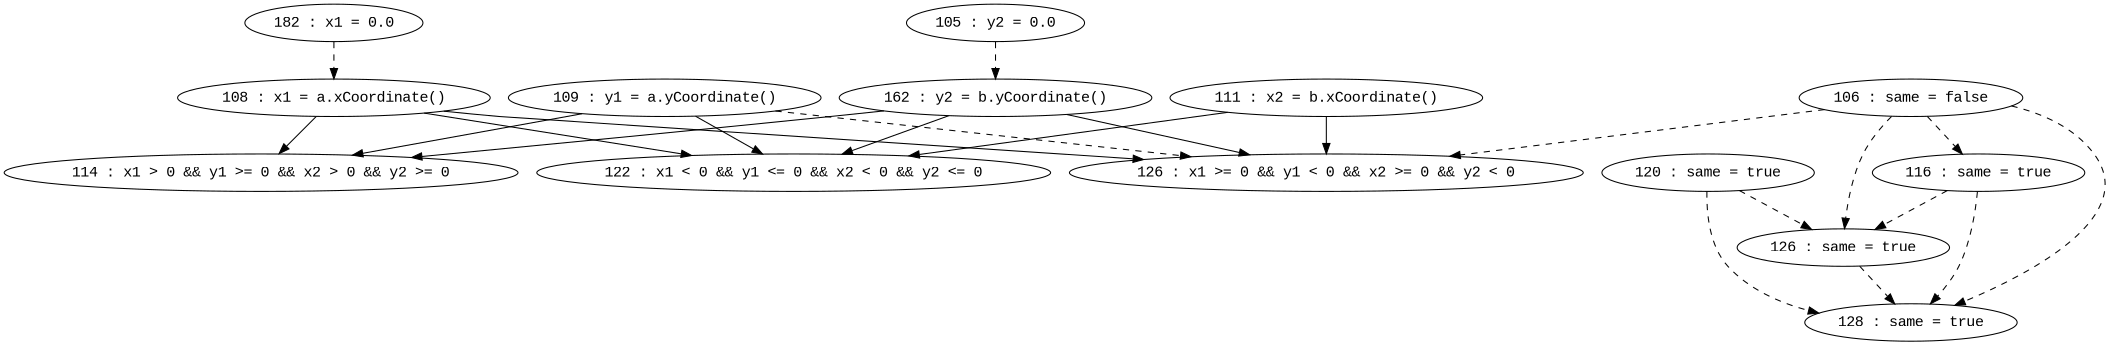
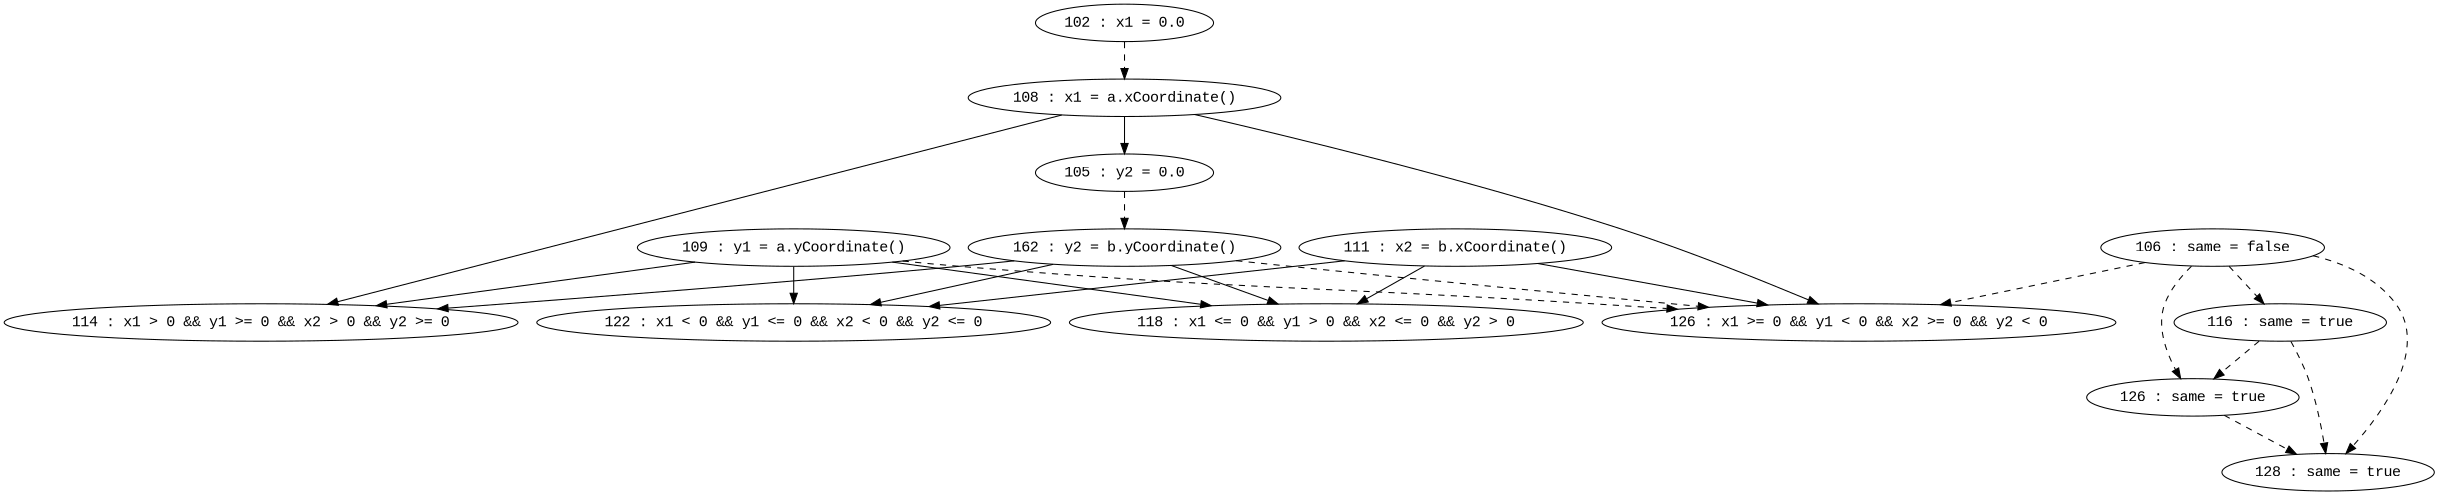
  digraph {
    fontname="Liberation Mono"
    node [fontname="Liberation Mono"]
    edge [fontname="Liberation Mono"]
-   "102 : x1 = 0.0" [label="182 : x1 = 0.0"]
+   "102 : x1 = 0.0"
    "108 : x1 = a.xCoordinate()"
    "126 : x1 >= 0 && y1 < 0 && x2 >= 0 && y2 < 0"
    "122 : x1 < 0 && y1 <= 0 && x2 < 0 && y2 <= 0"
    "114 : x1 > 0 && y1 >= 0 && x2 > 0 && y2 >= 0"
    "109 : y1 = a.yCoordinate()"
+   "118 : x1 <= 0 && y1 > 0 && x2 <= 0 && y2 > 0"
    "111 : x2 = b.xCoordinate()"
    n9 [label="162 : y2 = b.yCoordinate()"]
    "105 : y2 = 0.0"
    "106 : same = false"
    n12 [label="126 : same = true"]
    "128 : same = true"
    "116 : same = true"
-   "120 : same = true"
    "102 : x1 = 0.0" -> "108 : x1 = a.xCoordinate()" [style=dashed]
    "108 : x1 = a.xCoordinate()" -> "126 : x1 >= 0 && y1 < 0 && x2 >= 0 && y2 < 0"
-   "108 : x1 = a.xCoordinate()" -> "122 : x1 < 0 && y1 <= 0 && x2 < 0 && y2 <= 0"
+   "108 : x1 = a.xCoordinate()" -> "105 : y2 = 0.0"
    "108 : x1 = a.xCoordinate()" -> "114 : x1 > 0 && y1 >= 0 && x2 > 0 && y2 >= 0"
    "109 : y1 = a.yCoordinate()" -> "126 : x1 >= 0 && y1 < 0 && x2 >= 0 && y2 < 0" [style=dashed]
    "109 : y1 = a.yCoordinate()" -> "122 : x1 < 0 && y1 <= 0 && x2 < 0 && y2 <= 0"
    "109 : y1 = a.yCoordinate()" -> "114 : x1 > 0 && y1 >= 0 && x2 > 0 && y2 >= 0"
+   "109 : y1 = a.yCoordinate()" -> "118 : x1 <= 0 && y1 > 0 && x2 <= 0 && y2 > 0"
    "111 : x2 = b.xCoordinate()" -> "126 : x1 >= 0 && y1 < 0 && x2 >= 0 && y2 < 0"
    "111 : x2 = b.xCoordinate()" -> "122 : x1 < 0 && y1 <= 0 && x2 < 0 && y2 <= 0"
-   n9 -> "126 : x1 >= 0 && y1 < 0 && x2 >= 0 && y2 < 0"
+   "111 : x2 = b.xCoordinate()" -> "118 : x1 <= 0 && y1 > 0 && x2 <= 0 && y2 > 0"
+   n9 -> "126 : x1 >= 0 && y1 < 0 && x2 >= 0 && y2 < 0" [style=dashed]
    n9 -> "122 : x1 < 0 && y1 <= 0 && x2 < 0 && y2 <= 0"
    n9 -> "114 : x1 > 0 && y1 >= 0 && x2 > 0 && y2 >= 0"
+   n9 -> "118 : x1 <= 0 && y1 > 0 && x2 <= 0 && y2 > 0"
    "105 : y2 = 0.0" -> n9 [style=dashed]
    "106 : same = false" -> "126 : x1 >= 0 && y1 < 0 && x2 >= 0 && y2 < 0" [style=dashed]
    "106 : same = false" -> n12 [style=dashed]
    "106 : same = false" -> "128 : same = true" [style=dashed]
    "106 : same = false" -> "116 : same = true" [style=dashed]
    n12 -> "128 : same = true" [style=dashed]
    "116 : same = true" -> n12 [style=dashed]
    "116 : same = true" -> "128 : same = true" [style=dashed]
-   "120 : same = true" -> n12 [style=dashed]
-   "120 : same = true" -> "128 : same = true" [style=dashed]
  }
